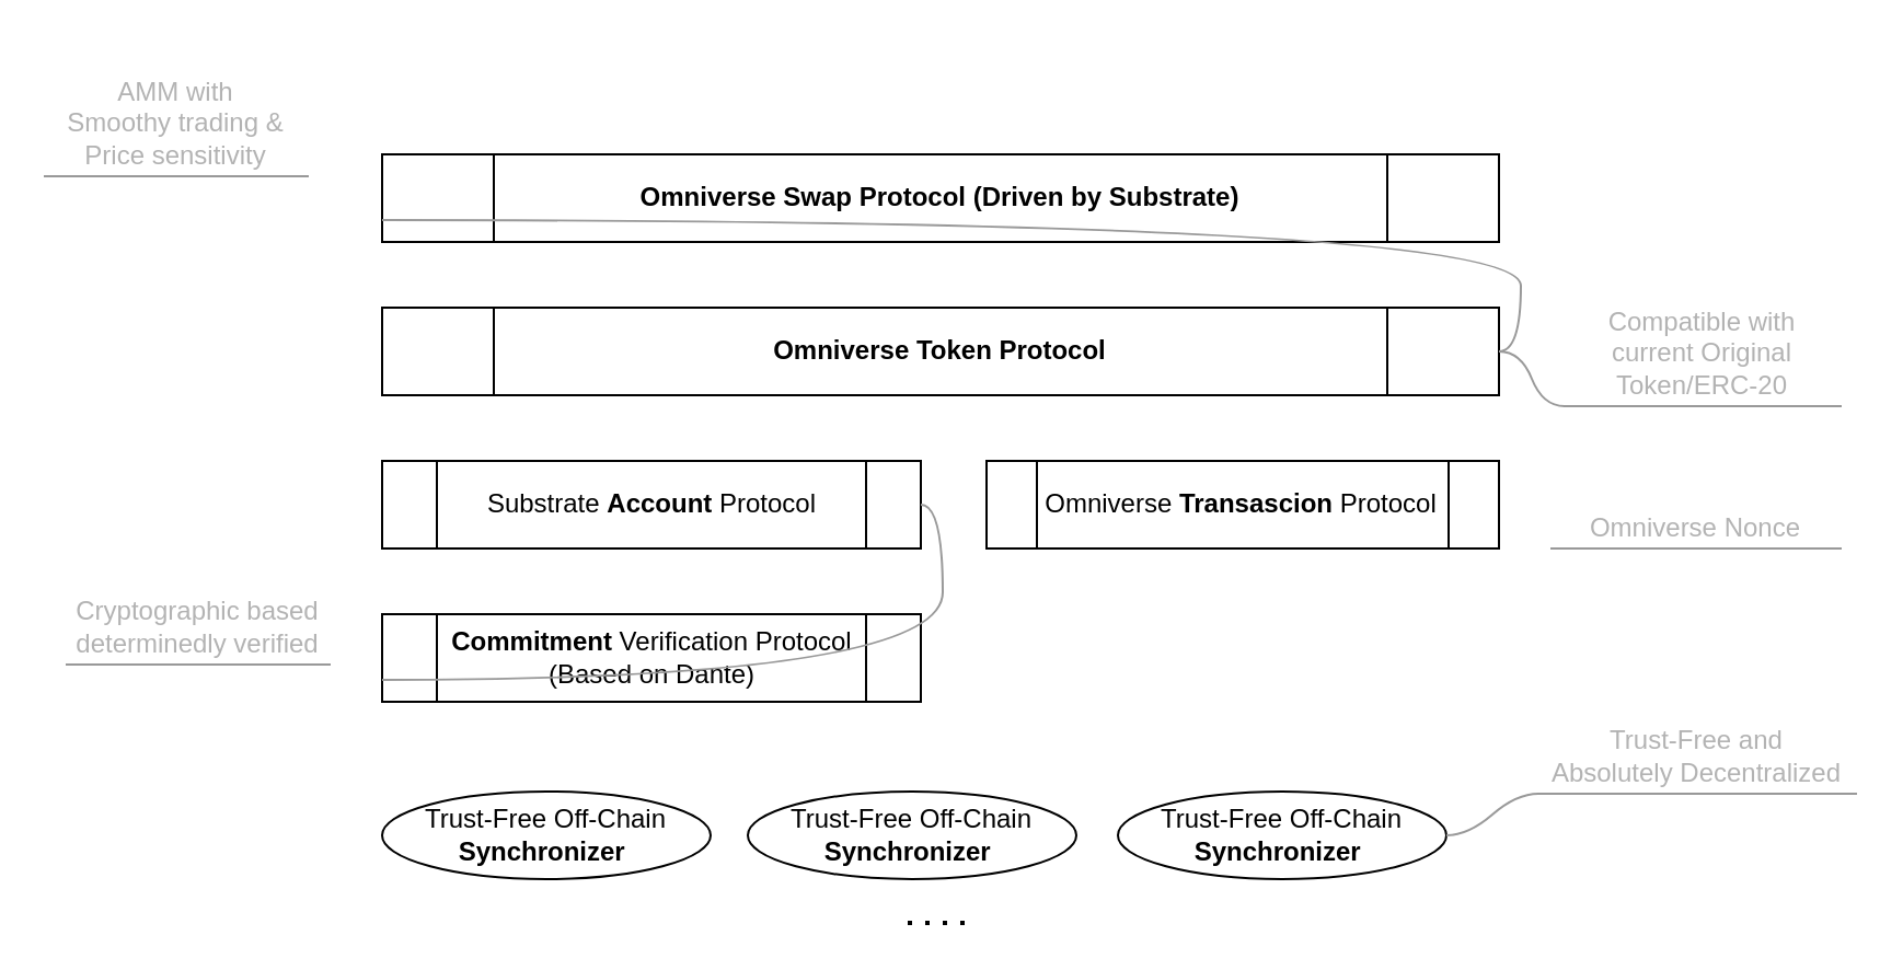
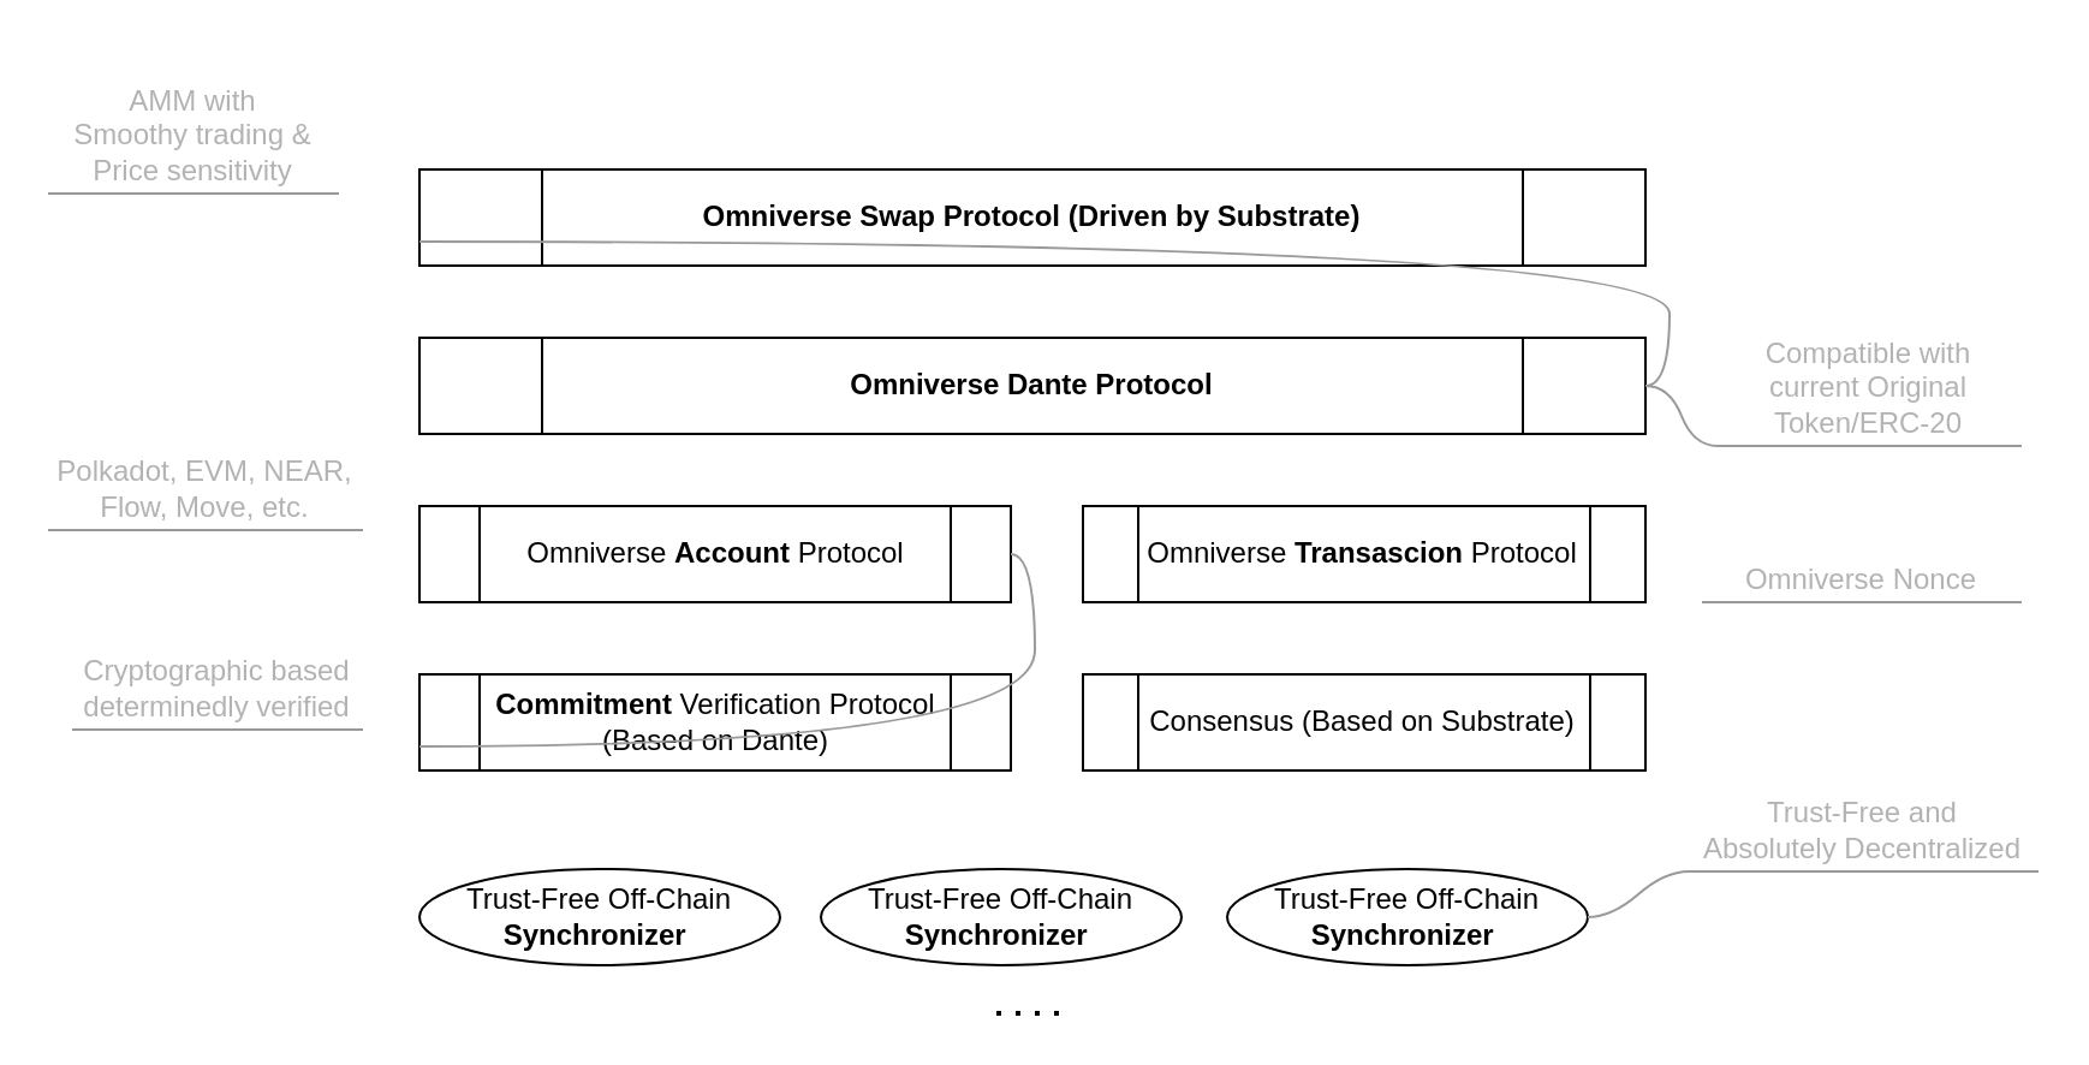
  <mxCell id="0" />
  <mxCell id="1" parent="0" />
- <mxCell id="2" value="Substrate &lt;b&gt;Account &lt;/b&gt;Protocol" style="shape=process;whiteSpace=wrap;html=1;backgroundOutline=1;" parent="1" vertex="1"><mxGeometry x="174" y="210" width="246" height="40" as="geometry" /></mxCell>
+ <mxCell id="2" value="Omniverse &lt;b&gt;Account &lt;/b&gt;Protocol" style="shape=process;whiteSpace=wrap;html=1;backgroundOutline=1;" parent="1" vertex="1"><mxGeometry x="174" y="210" width="246" height="40" as="geometry" /></mxCell>
  <mxCell id="3" value="Trust-Free Off-Chain&lt;br&gt;&lt;b&gt;Synchronizer&amp;nbsp;&lt;/b&gt;" style="ellipse;whiteSpace=wrap;html=1;" parent="1" vertex="1"><mxGeometry x="510" y="361" width="150" height="40" as="geometry" /></mxCell>
  <mxCell id="4" value="Trust-Free Off-Chain&lt;br&gt;&lt;b&gt;Synchronizer&amp;nbsp;&lt;/b&gt;" style="ellipse;whiteSpace=wrap;html=1;" parent="1" vertex="1"><mxGeometry x="341" y="361" width="150" height="40" as="geometry" /></mxCell>
  <mxCell id="5" value="Trust-Free Off-Chain&lt;br&gt;&lt;b&gt;Synchronizer&lt;/b&gt;&amp;nbsp;" style="ellipse;whiteSpace=wrap;html=1;" parent="1" vertex="1"><mxGeometry x="174" y="361" width="150" height="40" as="geometry" /></mxCell>
  <mxCell id="6" value="" style="endArrow=none;dashed=1;html=1;dashPattern=1 3;strokeWidth=2;rounded=0;" parent="1" edge="1"><mxGeometry width="50" height="50" relative="1" as="geometry"><mxPoint x="414" y="421" as="sourcePoint" /><mxPoint x="444" y="421" as="targetPoint" /></mxGeometry></mxCell>
  <mxCell id="7" value="&lt;b&gt;Commitment &lt;/b&gt;Verification Protocol (Based on Dante)" style="shape=process;whiteSpace=wrap;html=1;backgroundOutline=1;" parent="1" vertex="1"><mxGeometry x="174" y="280" width="246" height="40" as="geometry" /></mxCell>
  <mxCell id="8" value="Omniverse &lt;b&gt;Transascion&amp;nbsp;&lt;/b&gt;Protocol" style="shape=process;whiteSpace=wrap;html=1;backgroundOutline=1;" parent="1" vertex="1"><mxGeometry x="450" y="210" width="234" height="40" as="geometry" /></mxCell>
- <mxCell id="10" value="&lt;b&gt;Omniverse Token Protocol&lt;/b&gt;" style="shape=process;whiteSpace=wrap;html=1;backgroundOutline=1;" parent="1" vertex="1"><mxGeometry x="174" y="140" width="510" height="40" as="geometry" /></mxCell>
+ <mxCell id="9" value="Polkadot, EVM, NEAR, Flow, Move, etc." style="whiteSpace=wrap;html=1;shape=partialRectangle;top=0;left=0;bottom=1;right=0;points=[[0,1],[1,1]];fillColor=none;align=center;verticalAlign=bottom;routingCenterY=0.5;snapToPoint=1;recursiveResize=0;autosize=1;treeFolding=1;treeMoving=1;newEdgeStyle={&quot;edgeStyle&quot;:&quot;entityRelationEdgeStyle&quot;,&quot;startArrow&quot;:&quot;none&quot;,&quot;endArrow&quot;:&quot;none&quot;,&quot;segment&quot;:10,&quot;curved&quot;:1};fontColor=#B3B3B3;strokeColor=#999999;" parent="1" vertex="1"><mxGeometry y="170" width="130" height="50" as="geometry" x="20" /></mxCell>
+ <mxCell id="10" value="&lt;b&gt;Omniverse Dante Protocol&lt;/b&gt;" style="shape=process;whiteSpace=wrap;html=1;backgroundOutline=1;" parent="1" vertex="1"><mxGeometry x="174" y="140" width="510" height="40" as="geometry" /></mxCell>
  <mxCell id="11" value="Compatible with current Original Token/ERC-20" style="whiteSpace=wrap;html=1;shape=partialRectangle;top=0;left=0;bottom=1;right=0;points=[[0,1],[1,1]];fillColor=none;align=center;verticalAlign=bottom;routingCenterY=0.5;snapToPoint=1;recursiveResize=0;autosize=1;treeFolding=1;treeMoving=1;newEdgeStyle={&quot;edgeStyle&quot;:&quot;entityRelationEdgeStyle&quot;,&quot;startArrow&quot;:&quot;none&quot;,&quot;endArrow&quot;:&quot;none&quot;,&quot;segment&quot;:10,&quot;curved&quot;:1};fontColor=#B3B3B3;strokeColor=#999999;" parent="1" vertex="1"><mxGeometry x="714" y="135" width="126" height="50" as="geometry" /></mxCell>
  <mxCell id="12" value="" style="edgeStyle=entityRelationEdgeStyle;startArrow=none;endArrow=none;segment=10;curved=1;rounded=0;fontColor=#B3B3B3;strokeColor=#999999;" parent="1" target="11" edge="1"><mxGeometry relative="1" as="geometry"><mxPoint x="684" y="160" as="sourcePoint" /></mxGeometry></mxCell>
  <mxCell id="13" value="&lt;b&gt;Omniverse Swap Protocol (Driven by Substrate)&lt;/b&gt;" style="shape=process;whiteSpace=wrap;html=1;backgroundOutline=1;" parent="1" vertex="1"><mxGeometry x="174" y="70" width="510" height="40" as="geometry" /></mxCell>
  <mxCell id="14" value="AMM with &lt;br&gt;Smoothy trading &amp;amp;&lt;br&gt;Price sensitivity" style="whiteSpace=wrap;html=1;shape=partialRectangle;top=0;left=0;bottom=1;right=0;points=[[0,1],[1,1]];fillColor=none;align=center;verticalAlign=bottom;routingCenterY=0.5;snapToPoint=1;recursiveResize=0;autosize=1;treeFolding=1;treeMoving=1;newEdgeStyle={&quot;edgeStyle&quot;:&quot;entityRelationEdgeStyle&quot;,&quot;startArrow&quot;:&quot;none&quot;,&quot;endArrow&quot;:&quot;none&quot;,&quot;segment&quot;:10,&quot;curved&quot;:1};fontColor=#B3B3B3;strokeColor=#999999;" parent="1" vertex="1"><mxGeometry y="20" width="120" height="60" as="geometry" x="20" /></mxCell>
  <mxCell id="15" value="" style="edgeStyle=entityRelationEdgeStyle;startArrow=none;endArrow=none;segment=10;curved=1;rounded=0;exitX=0;exitY=0.75;exitDx=0;exitDy=0;fontColor=#B3B3B3;strokeColor=#999999;" parent="1" source="13" target="10" edge="1"><mxGeometry relative="1" as="geometry"><mxPoint x="-16" y="110" as="sourcePoint" /></mxGeometry></mxCell>
  <mxCell id="16" value="Trust-Free and&lt;br&gt;Absolutely Decentralized" style="whiteSpace=wrap;html=1;shape=partialRectangle;top=0;left=0;bottom=1;right=0;points=[[0,1],[1,1]];fillColor=none;align=center;verticalAlign=bottom;routingCenterY=0.5;snapToPoint=1;recursiveResize=0;autosize=1;treeFolding=1;treeMoving=1;newEdgeStyle={&quot;edgeStyle&quot;:&quot;entityRelationEdgeStyle&quot;,&quot;startArrow&quot;:&quot;none&quot;,&quot;endArrow&quot;:&quot;none&quot;,&quot;segment&quot;:10,&quot;curved&quot;:1};fontColor=#B3B3B3;strokeColor=#999999;" parent="1" vertex="1"><mxGeometry x="702" y="322" width="145" height="40" as="geometry" /></mxCell>
  <mxCell id="17" value="" style="edgeStyle=entityRelationEdgeStyle;startArrow=none;endArrow=none;segment=10;curved=1;rounded=0;exitX=1;exitY=0.5;exitDx=0;exitDy=0;fontColor=#B3B3B3;strokeColor=#999999;" parent="1" source="3" target="16" edge="1"><mxGeometry relative="1" as="geometry"><mxPoint x="684" y="381" as="sourcePoint" /></mxGeometry></mxCell>
  <mxCell id="18" value="Omniverse Nonce" style="whiteSpace=wrap;html=1;shape=partialRectangle;top=0;left=0;bottom=1;right=0;points=[[0,1],[1,1]];fillColor=none;align=center;verticalAlign=bottom;routingCenterY=0.5;snapToPoint=1;recursiveResize=0;autosize=1;treeFolding=1;treeMoving=1;newEdgeStyle={&quot;edgeStyle&quot;:&quot;entityRelationEdgeStyle&quot;,&quot;startArrow&quot;:&quot;none&quot;,&quot;endArrow&quot;:&quot;none&quot;,&quot;segment&quot;:10,&quot;curved&quot;:1};fontColor=#B3B3B3;strokeColor=#999999;" parent="1" vertex="1"><mxGeometry x="708" y="220" width="132" height="30" as="geometry" /></mxCell>
  <mxCell id="19" value="Cryptographic based determinedly verified" style="whiteSpace=wrap;html=1;shape=partialRectangle;top=0;left=0;bottom=1;right=0;points=[[0,1],[1,1]];fillColor=none;align=center;verticalAlign=bottom;routingCenterY=0.5;snapToPoint=1;recursiveResize=0;autosize=1;treeFolding=1;treeMoving=1;newEdgeStyle={&quot;edgeStyle&quot;:&quot;entityRelationEdgeStyle&quot;,&quot;startArrow&quot;:&quot;none&quot;,&quot;endArrow&quot;:&quot;none&quot;,&quot;segment&quot;:10,&quot;curved&quot;:1};fontColor=#B3B3B3;strokeColor=#999999;" parent="1" vertex="1"><mxGeometry x="30" y="258" width="120" height="45" as="geometry" /></mxCell>
  <mxCell id="20" value="" style="edgeStyle=entityRelationEdgeStyle;startArrow=none;endArrow=none;segment=10;curved=1;rounded=0;exitX=0;exitY=0.75;exitDx=0;exitDy=0;fontColor=#B3B3B3;strokeColor=#999999;" parent="1" source="7" target="2" edge="1"><mxGeometry relative="1" as="geometry"><mxPoint x="-20" y="315" as="sourcePoint" /></mxGeometry></mxCell>
+ <mxCell id="21" value="Consensus (Based on Substrate)" style="shape=process;whiteSpace=wrap;html=1;backgroundOutline=1;" vertex="1" parent="1"><mxGeometry x="450" y="280" width="234" height="40" as="geometry" /></mxCell>
